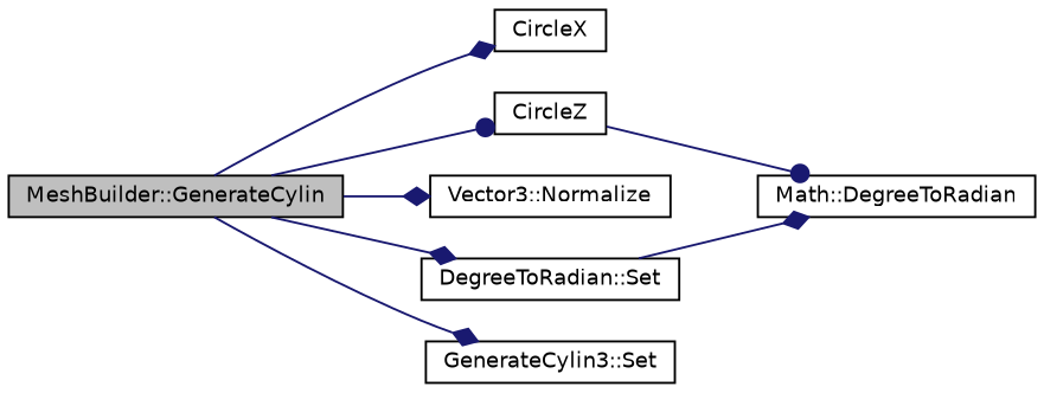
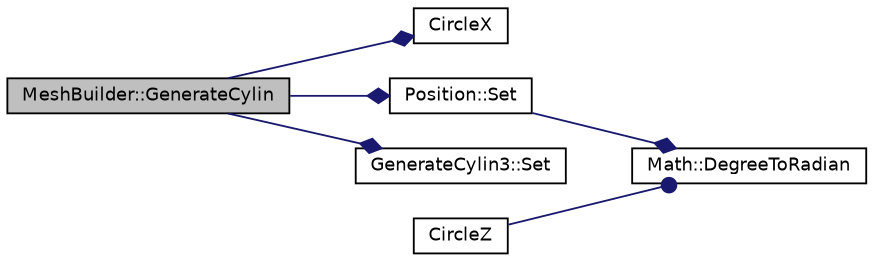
  digraph {
    rankdir=LR
    node [color=black fontname=Helvetica fontsize=10 shape=record]
    edge [arrowhead=diamond color=midnightblue fontname=Helvetica fontsize=10 labelfontname=Helvetica labelfontsize=10 style=solid]
    n1 [fillcolor=grey75 fontcolor=black height=0.2 label="MeshBuilder::GenerateCylin" style=filled width=0.4]
    n2 [height=0.2 label=CircleX width=0.4]
    n3 [height=0.2 label=CircleZ width=0.4]
-   n4 [height=0.2 label="Vector3::Normalize" width=0.4]
-   n5 [height=0.2 label="DegreeToRadian::Set" width=0.4]
+   n5 [height=0.2 label="Position::Set" width=0.4]
    n6 [height=0.2 label="GenerateCylin3::Set" width=0.4]
    n7 [height=0.2 label="Math::DegreeToRadian" width=0.4]
    n1 -> n2
-   n1 -> n3 [arrowhead=dot]
-   n1 -> n4
    n1 -> n5
    n1 -> n6
    n3 -> n7 [arrowhead=dot]
    n5 -> n7
  }
